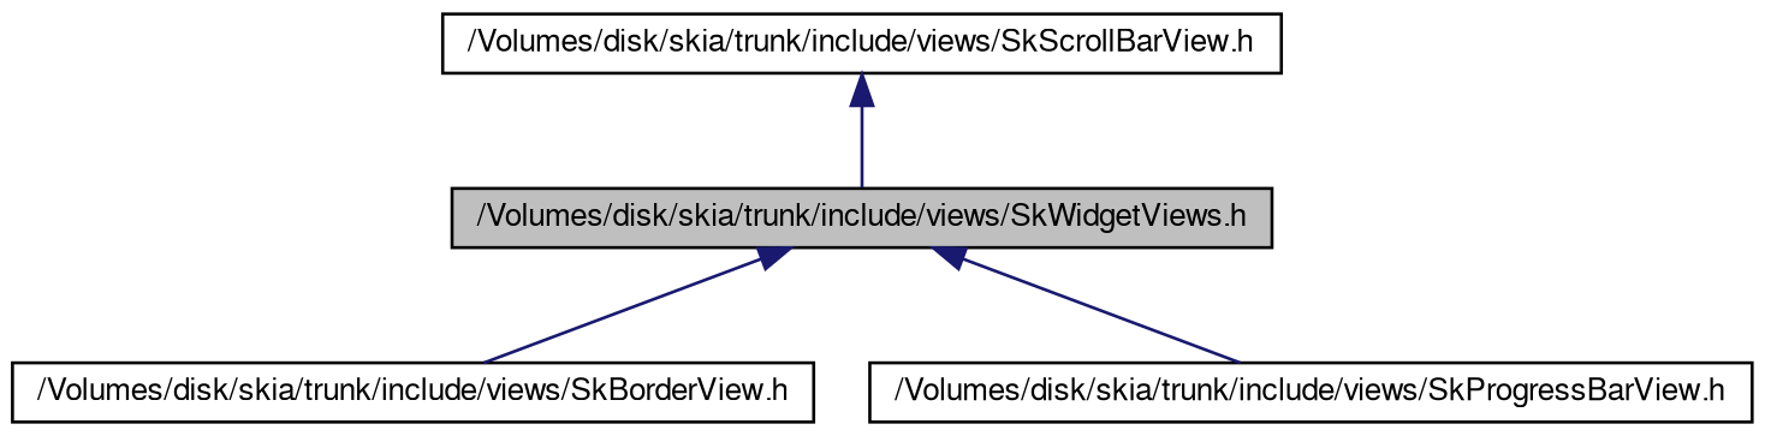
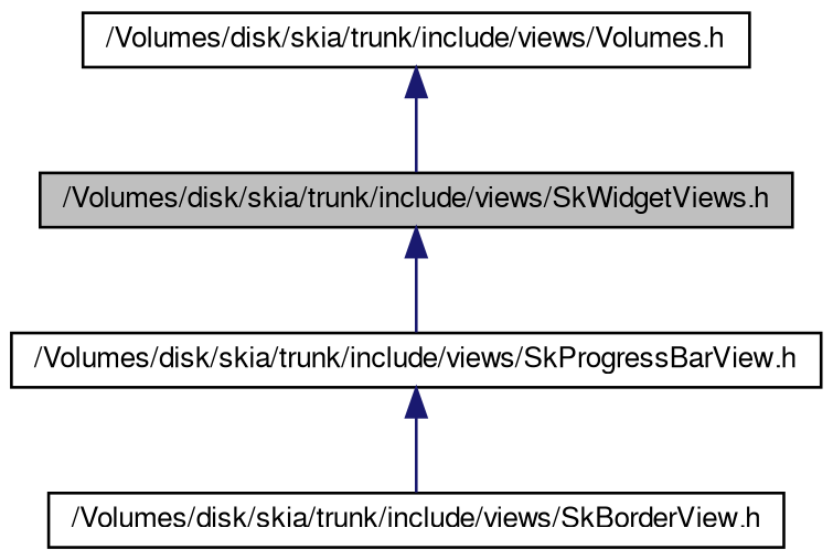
  digraph {
    node [color=black fillcolor=white fontname=FreeSans fontsize=10 shape=record style=filled]
    edge [color=midnightblue dir=back fontname=FreeSans fontsize=10 labelfontname=FreeSans labelfontsize=10 style=solid]
    n1 [fillcolor=grey75 fontcolor=black height=0.2 label="/Volumes/disk/skia/trunk/include/views/SkWidgetViews.h" width=0.4]
    n2 [height=0.2 label="/Volumes/disk/skia/trunk/include/views/SkBorderView.h" width=0.4]
    n3 [height=0.2 label="/Volumes/disk/skia/trunk/include/views/SkProgressBarView.h" width=0.4]
-   n4 [height=0.2 label="/Volumes/disk/skia/trunk/include/views/SkScrollBarView.h" width=0.4]
-   n1 -> n2
+   n4 [height=0.2 label="/Volumes/disk/skia/trunk/include/views/Volumes.h" width=0.4]
+   n3 -> n2
    n1 -> n3
    n4 -> n1
  }
